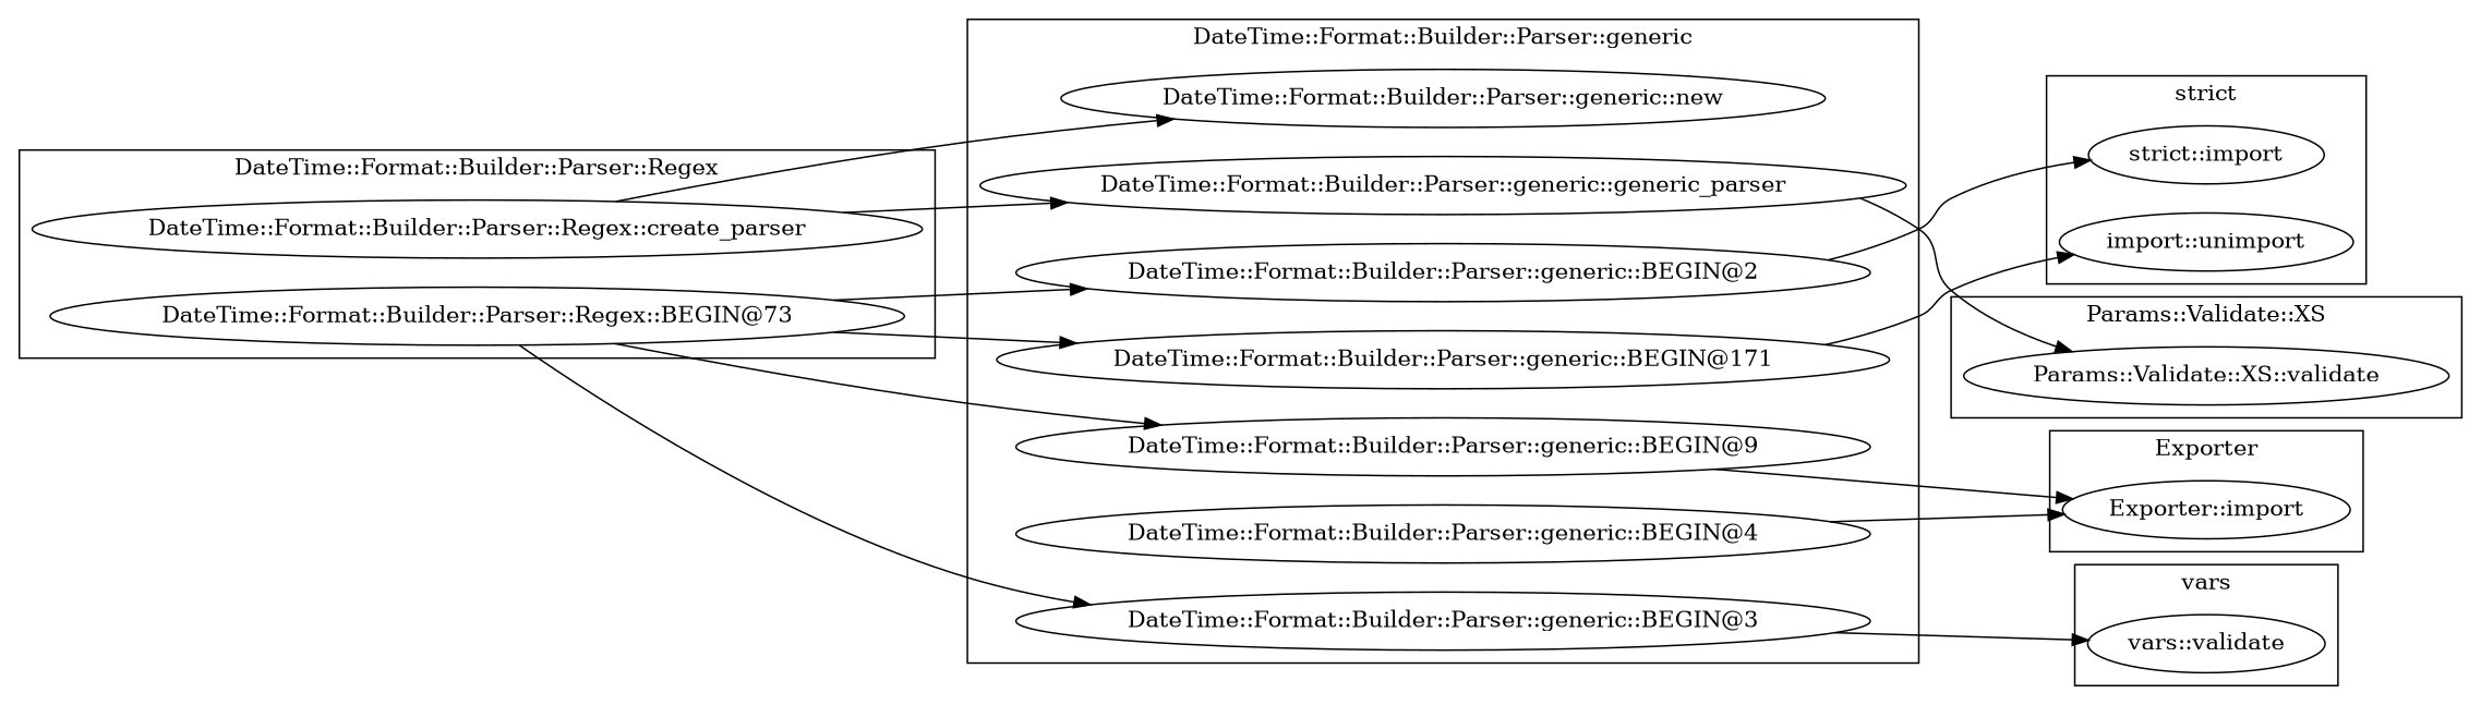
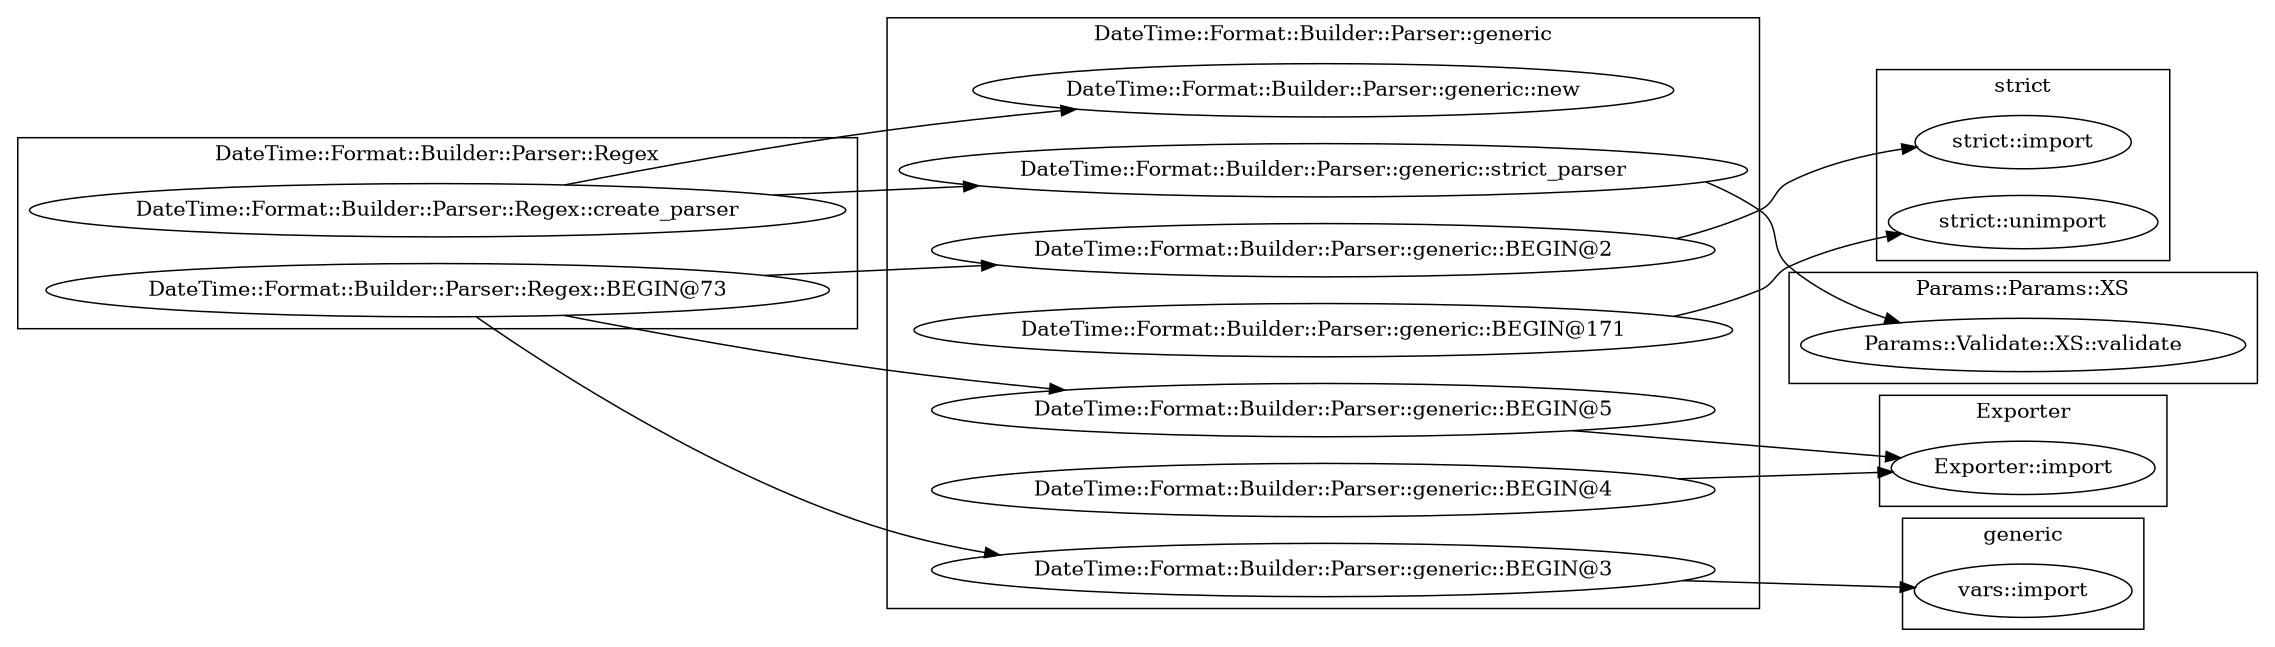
  digraph {
    rankdir=LR
    "Params::Validate::XS::validate"
    "DateTime::Format::Builder::Parser::Regex::create_parser"
    "DateTime::Format::Builder::Parser::Regex::BEGIN@73"
    "Exporter::import"
-   "vars::import" [label="vars::validate"]
+   "vars::import"
    "strict::import"
-   "strict::unimport" [label="import::unimport"]
+   "strict::unimport"
    "DateTime::Format::Builder::Parser::generic::BEGIN@2"
-   "DateTime::Format::Builder::Parser::generic::generic_parser"
+   "DateTime::Format::Builder::Parser::generic::generic_parser" [label="DateTime::Format::Builder::Parser::generic::strict_parser"]
    "DateTime::Format::Builder::Parser::generic::BEGIN@4"
    "DateTime::Format::Builder::Parser::generic::BEGIN@171"
-   "DateTime::Format::Builder::Parser::generic::BEGIN@5" [label="DateTime::Format::Builder::Parser::generic::BEGIN@9"]
+   "DateTime::Format::Builder::Parser::generic::BEGIN@5"
    "DateTime::Format::Builder::Parser::generic::BEGIN@3"
    "DateTime::Format::Builder::Parser::generic::new"
    subgraph cluster_1 {
-     label="Params::Validate::XS"
+     label="Params::Params::XS"
      "Params::Validate::XS::validate"
    }
    subgraph cluster_2 {
      label="DateTime::Format::Builder::Parser::Regex"
      "DateTime::Format::Builder::Parser::Regex::create_parser"
      "DateTime::Format::Builder::Parser::Regex::BEGIN@73"
    }
    subgraph cluster_3 {
      label=Exporter
      "Exporter::import"
    }
    subgraph cluster_4 {
-     label=vars
+     label=generic
      "vars::import"
    }
    subgraph cluster_5 {
      label="strict"
      "strict::import"
      "strict::unimport"
    }
    subgraph cluster_6 {
      label="DateTime::Format::Builder::Parser::generic"
      "DateTime::Format::Builder::Parser::generic::BEGIN@2"
      "DateTime::Format::Builder::Parser::generic::generic_parser"
      "DateTime::Format::Builder::Parser::generic::BEGIN@4"
      "DateTime::Format::Builder::Parser::generic::BEGIN@171"
      "DateTime::Format::Builder::Parser::generic::BEGIN@5"
      "DateTime::Format::Builder::Parser::generic::BEGIN@3"
      "DateTime::Format::Builder::Parser::generic::new"
    }
    "DateTime::Format::Builder::Parser::Regex::create_parser" -> "DateTime::Format::Builder::Parser::generic::generic_parser"
    "DateTime::Format::Builder::Parser::Regex::create_parser" -> "DateTime::Format::Builder::Parser::generic::new"
    "DateTime::Format::Builder::Parser::Regex::BEGIN@73" -> "DateTime::Format::Builder::Parser::generic::BEGIN@2"
-   "DateTime::Format::Builder::Parser::Regex::BEGIN@73" -> "DateTime::Format::Builder::Parser::generic::BEGIN@171"
    "DateTime::Format::Builder::Parser::Regex::BEGIN@73" -> "DateTime::Format::Builder::Parser::generic::BEGIN@5"
    "DateTime::Format::Builder::Parser::Regex::BEGIN@73" -> "DateTime::Format::Builder::Parser::generic::BEGIN@3"
    "DateTime::Format::Builder::Parser::generic::BEGIN@2" -> "strict::import"
    "DateTime::Format::Builder::Parser::generic::generic_parser" -> "Params::Validate::XS::validate"
    "DateTime::Format::Builder::Parser::generic::BEGIN@4" -> "Exporter::import"
    "DateTime::Format::Builder::Parser::generic::BEGIN@171" -> "strict::unimport"
    "DateTime::Format::Builder::Parser::generic::BEGIN@5" -> "Exporter::import"
    "DateTime::Format::Builder::Parser::generic::BEGIN@3" -> "vars::import"
  }
